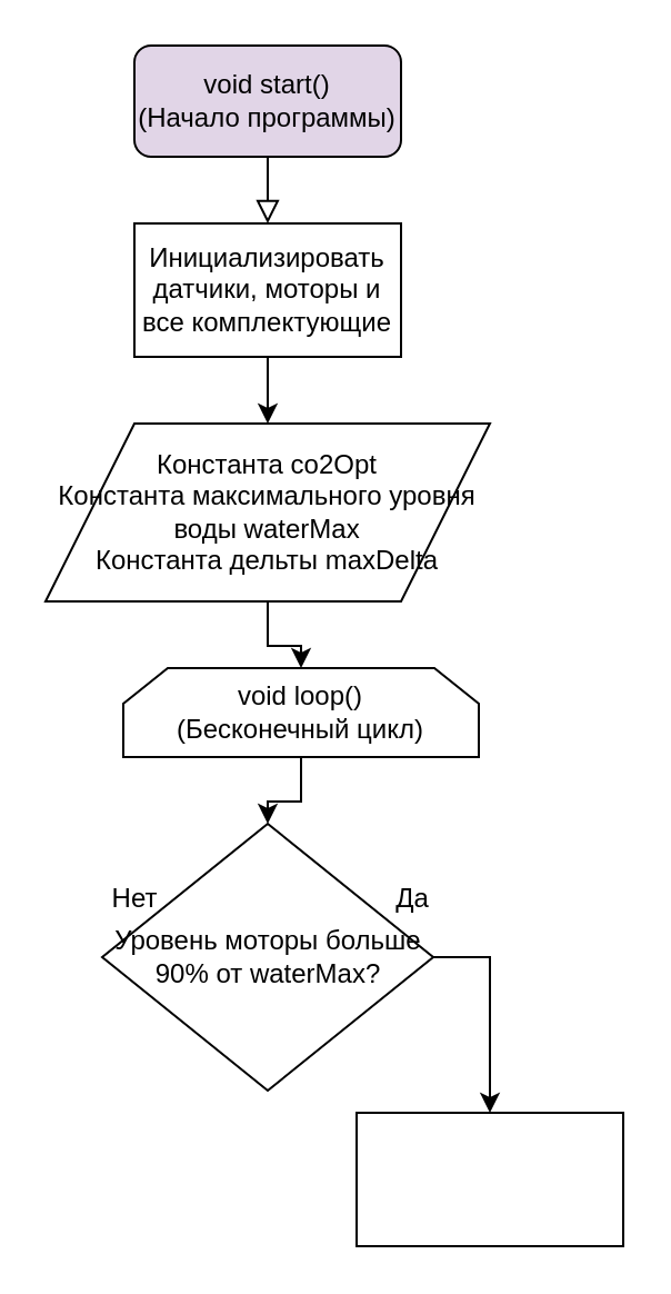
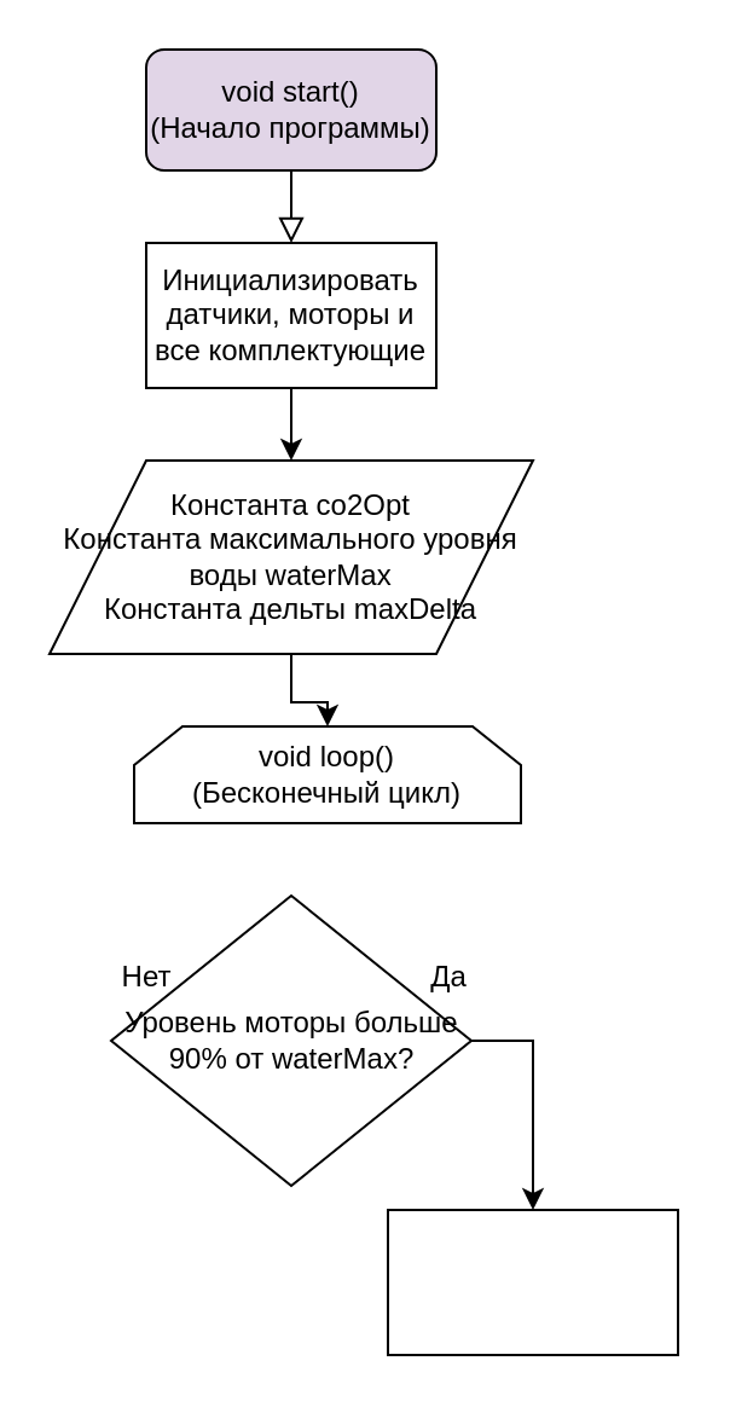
  <mxCell id="0" />
  <mxCell id="1" parent="0" />
  <mxCell id="2" value="" style="rounded=0;html=1;jettySize=auto;orthogonalLoop=1;fontSize=11;endArrow=block;endFill=0;endSize=8;strokeWidth=1;shadow=0;labelBackgroundColor=none;edgeStyle=orthogonalEdgeStyle;entryX=0.5;entryY=0;entryDx=0;entryDy=0;" parent="1" source="3" target="5" edge="1"><mxGeometry relative="1" as="geometry"><mxPoint x="110" y="110" as="targetPoint" /></mxGeometry></mxCell>
  <mxCell id="3" value="&lt;div&gt;void start()&lt;/div&gt;&lt;div&gt;(Начало программы)&lt;br&gt;&lt;/div&gt;" style="rounded=1;whiteSpace=wrap;html=1;fontSize=12;glass=0;strokeWidth=1;shadow=0;fillColor=#e1d5e7;" parent="1" vertex="1"><mxGeometry x="60" y="20" width="120" height="50" as="geometry" /></mxCell>
  <mxCell id="4" style="edgeStyle=orthogonalEdgeStyle;rounded=0;orthogonalLoop=1;jettySize=auto;html=1;entryX=0.5;entryY=0;entryDx=0;entryDy=0;" edge="1" parent="1" source="5" target="9"><mxGeometry relative="1" as="geometry"><mxPoint x="150" y="180" as="targetPoint" /></mxGeometry></mxCell>
  <mxCell id="5" value="Инициализировать датчики, моторы и все комплектующие" style="rounded=0;whiteSpace=wrap;html=1;" vertex="1" parent="1"><mxGeometry x="60" y="100" width="120" height="60" as="geometry" /></mxCell>
- <mxCell id="6" style="edgeStyle=orthogonalEdgeStyle;rounded=0;orthogonalLoop=1;jettySize=auto;html=1;exitX=0.5;exitY=1;exitDx=0;exitDy=0;" edge="1" parent="1" source="7" target="11"><mxGeometry relative="1" as="geometry" /></mxCell>
  <mxCell id="7" value="&lt;div&gt;void loop()&lt;/div&gt;&lt;div&gt;(Бесконечный цикл)&lt;br&gt;&lt;/div&gt;" style="shape=loopLimit;whiteSpace=wrap;html=1;" vertex="1" parent="1"><mxGeometry x="55" y="300" width="160" height="40" as="geometry" /></mxCell>
  <mxCell id="8" style="edgeStyle=orthogonalEdgeStyle;rounded=0;orthogonalLoop=1;jettySize=auto;html=1;entryX=0.5;entryY=0;entryDx=0;entryDy=0;" edge="1" parent="1" source="9" target="7"><mxGeometry relative="1" as="geometry" /></mxCell>
  <mxCell id="9" value="&lt;div&gt;Константа co2Opt&lt;/div&gt;&lt;div&gt;Константа максимального уровня воды waterMax&lt;/div&gt;&lt;div&gt;Константа дельты maxDelta&lt;br&gt;&lt;/div&gt;" style="shape=parallelogram;perimeter=parallelogramPerimeter;whiteSpace=wrap;html=1;" vertex="1" parent="1"><mxGeometry x="20" y="190" width="200" height="80" as="geometry" /></mxCell>
  <mxCell id="10" style="edgeStyle=orthogonalEdgeStyle;rounded=0;orthogonalLoop=1;jettySize=auto;html=1;" edge="1" parent="1" source="11" target="14"><mxGeometry relative="1" as="geometry"><mxPoint x="220" y="540" as="targetPoint" /><Array as="points"><mxPoint x="220" y="430" /></Array></mxGeometry></mxCell>
  <mxCell id="11" value="Уровень моторы больше 90% от waterMax?" style="rhombus;whiteSpace=wrap;html=1;container=1;collapsible=0;" vertex="1" parent="1"><mxGeometry x="45.5" y="370" width="149" height="120" as="geometry" /></mxCell>
  <mxCell id="12" value="&lt;div&gt;Да&lt;/div&gt;" style="text;html=1;align=center;verticalAlign=middle;resizable=0;points=[];autosize=1;" vertex="1" parent="11"><mxGeometry x="124.5" y="24" width="30" height="20" as="geometry" /></mxCell>
  <mxCell id="13" value="&lt;div&gt;Нет&lt;/div&gt;" style="text;html=1;align=center;verticalAlign=middle;resizable=0;points=[];autosize=1;" vertex="1" parent="11"><mxGeometry x="-5.5" y="24" width="40" height="20" as="geometry" /></mxCell>
  <mxCell id="14" value="" style="rounded=0;whiteSpace=wrap;html=1;" vertex="1" parent="1"><mxGeometry x="160" y="500" width="120" height="60" as="geometry" /></mxCell>
